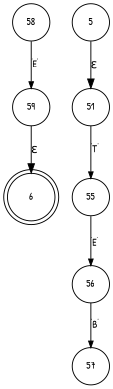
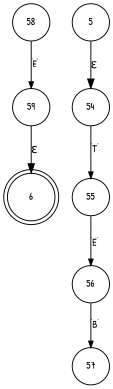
  digraph {
    fontname="Patrick Hand"
    rankdir=TB
    node [fixedsize=true fontname="Patrick Hand" fontsize=11 shape=circle peripheries=1]
    edge [fontname="Patrick Hand" arrowhead=normal arrowsize=.7 fontsize=11]
    n1 [label=6 shape=doublecircle width=.6 peripheries=""]
    n2 [label=5 width=.55]
-   n3 [label=51 width=.55]
+   n3 [label=54 width=.55]
    n4 [label=55 width=.55]
    n5 [label=56 width=.55]
    n6 [label=57 width=.55]
    n7 [label=58 width=.55]
    n8 [label=59 width=.55]
    n2 -> n3 [label="&epsilon;" arrowhead="" arrowsize="" fontsize=""]
    n3 -> n4 [label="'T'"]
    n4 -> n5 [label="'E'"]
    n5 -> n6 [label="'B'"]
    n7 -> n8 [label="'E'"]
    n8 -> n1 [label="&epsilon;" arrowhead="" arrowsize="" fontsize=""]
  }
